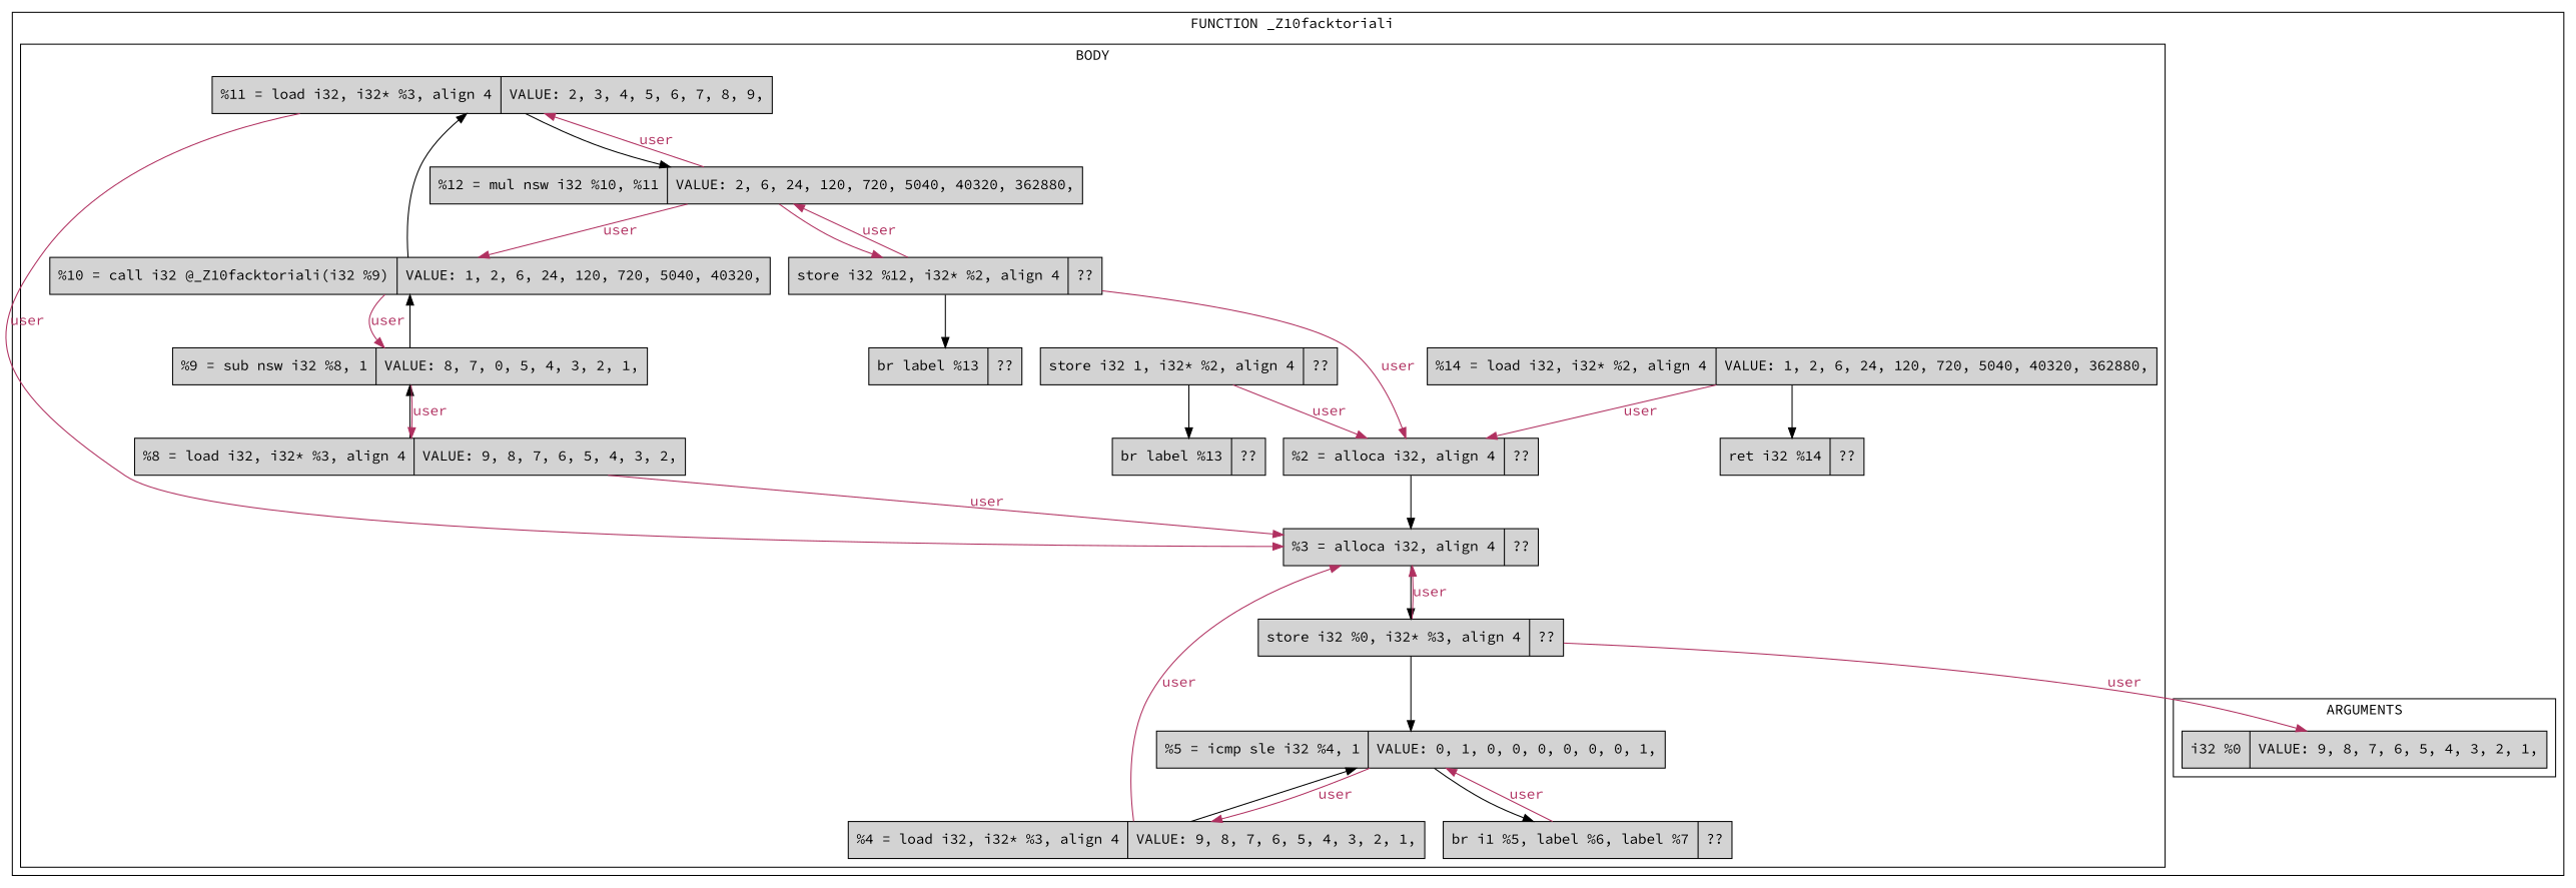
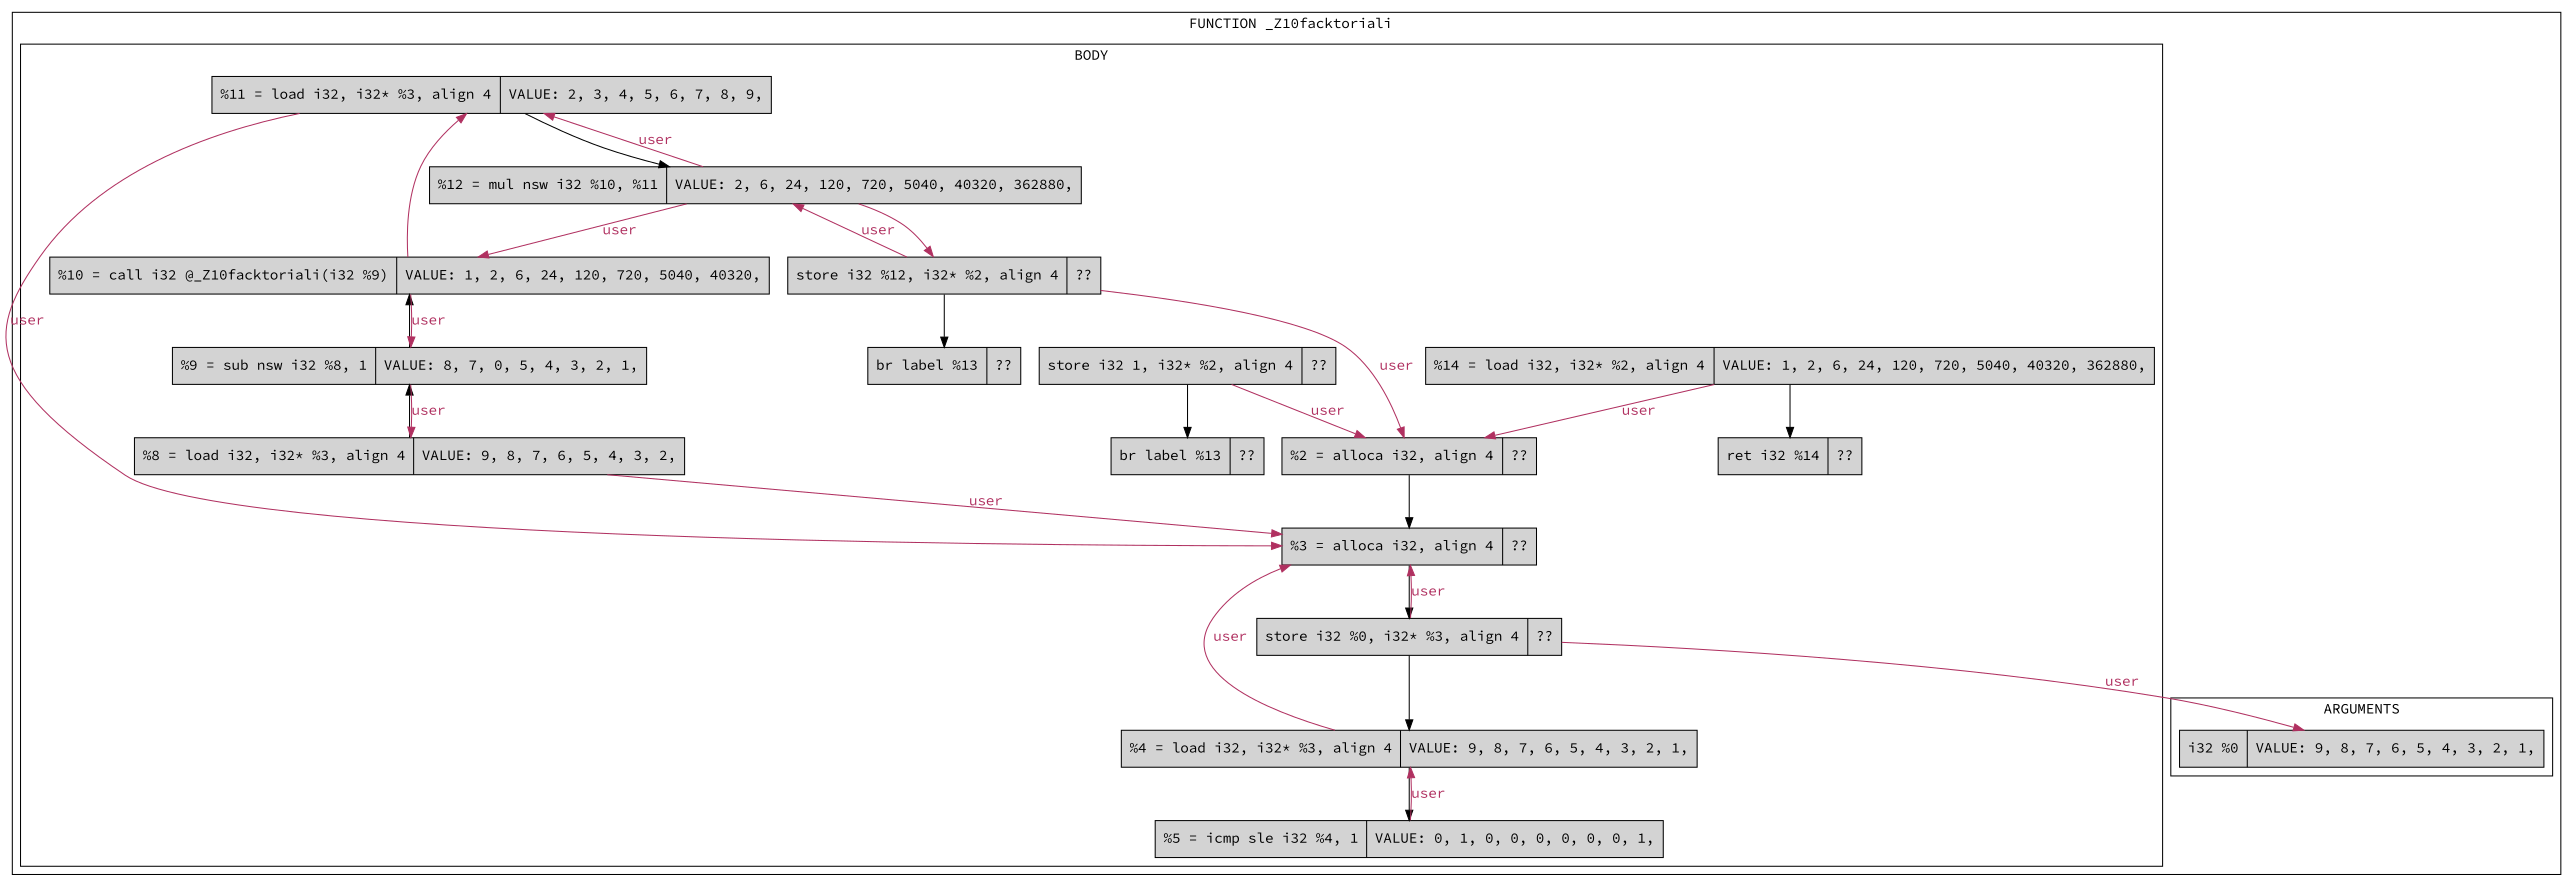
  digraph {
    fontname="Source Code Pro"
    rankdir=TB
    node [fontname="Source Code Pro" shape=record style=filled]
    edge [dir=forward fontname="Source Code Pro" color=maroon fontcolor=maroon]
    n1 [label="i32 %0 | VALUE: 9, 8, 7, 6, 5, 4, 3, 2, 1, "]
    n2 [label="  %2 = alloca i32, align 4 | ??"]
    n3 [label="  %3 = alloca i32, align 4 | ??"]
    n4 [label="  store i32 %0, i32* %3, align 4 | ??"]
    n5 [label="  %14 = load i32, i32* %2, align 4 | VALUE: 1, 2, 6, 24, 120, 720, 5040, 40320, 362880, "]
    n6 [label="  ret i32 %14 | ??"]
    n7 [label="  store i32 %12, i32* %2, align 4 | ??"]
    n8 [label="  %12 = mul nsw i32 %10, %11 | VALUE: 2, 6, 24, 120, 720, 5040, 40320, 362880, "]
    n9 [label="  br label %13 | ??"]
    n10 [label="  store i32 1, i32* %2, align 4 | ??"]
    n11 [label="  br label %13 | ??"]
    n12 [label="  %4 = load i32, i32* %3, align 4 | VALUE: 9, 8, 7, 6, 5, 4, 3, 2, 1, "]
    n13 [label="  %11 = load i32, i32* %3, align 4 | VALUE: 2, 3, 4, 5, 6, 7, 8, 9, "]
    n14 [label="  %8 = load i32, i32* %3, align 4 | VALUE: 9, 8, 7, 6, 5, 4, 3, 2, "]
    n15 [label="  %9 = sub nsw i32 %8, 1 | VALUE: 8, 7, 0, 5, 4, 3, 2, 1, "]
    n16 [label="  %5 = icmp sle i32 %4, 1 | VALUE: 0, 1, 0, 0, 0, 0, 0, 0, 1, "]
-   n17 [label="  br i1 %5, label %6, label %7 | ??"]
    n18 [label="  %10 = call i32 @_Z10facktoriali(i32 %9) | VALUE: 1, 2, 6, 24, 120, 720, 5040, 40320, "]
    subgraph cluster_1 {
      label=" FUNCTION _Z10facktoriali"
      subgraph cluster_2 {
        label=" ARGUMENTS "
        n1
      }
      subgraph cluster_3 {
        label=" BODY "
        n2
        n3
        n4
        n5
        n6
        n7
        n8
        n9
        n10
        n11
        n12
        n13
        n14
        n15
        n16
-       n17
        n18
      }
    }
    n2 -> n3 [weight=1000 color="" fontcolor=""]
    n3 -> n4 [weight=1000 color="" fontcolor=""]
    n4 -> n1 [label=user]
    n4 -> n3 [label=user]
-   n4 -> n16 [weight=1000 color="" fontcolor=""]
+   n4 -> n12 [weight=1000 color="" fontcolor=""]
    n5 -> n2 [label=user]
    n5 -> n6 [weight=1000 color="" fontcolor=""]
    n7 -> n2 [label=user]
    n7 -> n8 [label=user]
    n7 -> n9 [weight=1000 color="" fontcolor=""]
    n8 -> n7 [weight=1000 fontcolor=""]
    n8 -> n13 [label=user]
    n8 -> n18 [label=user]
    n10 -> n2 [label=user]
    n10 -> n11 [weight=1000 color="" fontcolor=""]
    n12 -> n3 [label=user]
    n12 -> n16 [weight=1000 color="" fontcolor=""]
    n13 -> n3 [label=user]
    n13 -> n8 [weight=1000 color="" fontcolor=""]
    n14 -> n3 [label=user]
    n14 -> n15 [weight=1000 color="" fontcolor=""]
    n15 -> n14 [label=user]
    n15 -> n18 [weight=1000 color="" fontcolor=""]
    n16 -> n12 [label=user]
-   n16 -> n17 [weight=1000 color="" fontcolor=""]
-   n17 -> n16 [label=user]
-   n18 -> n13 [weight=1000 color="" fontcolor=""]
+   n18 -> n13 [weight=1000 fontcolor=""]
    n18 -> n15 [label=user]
  }
